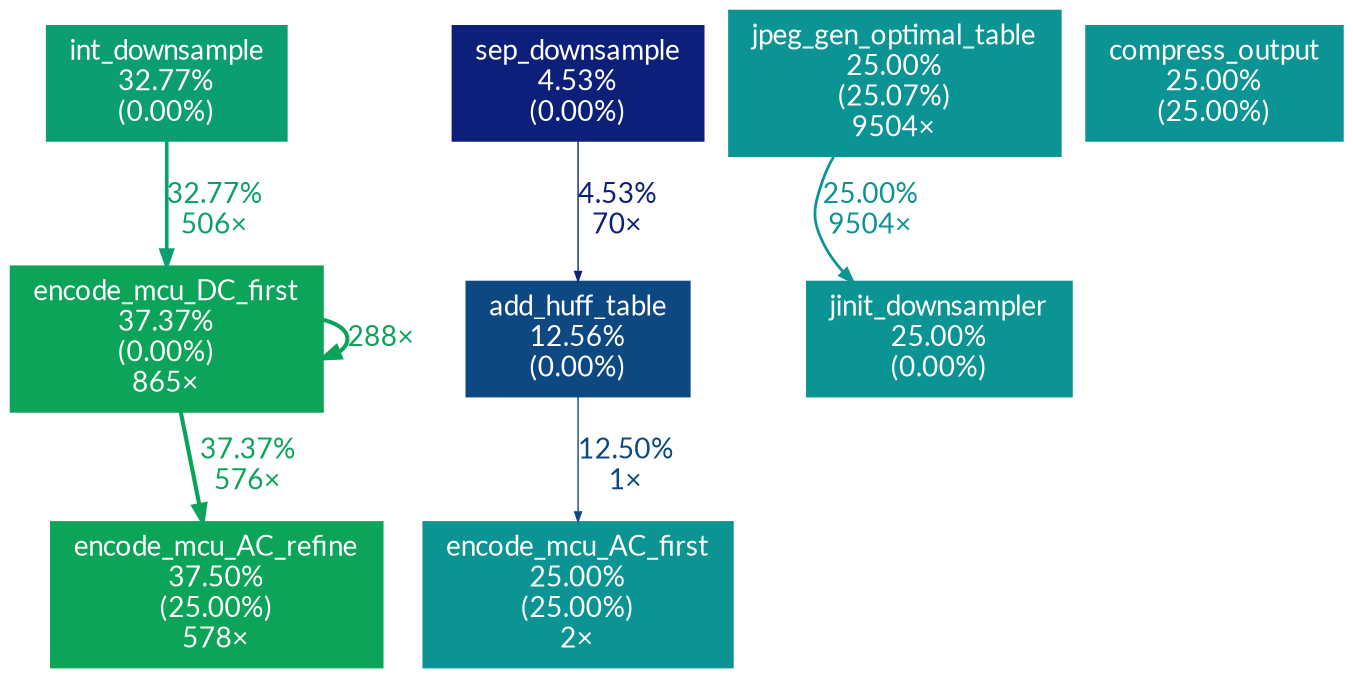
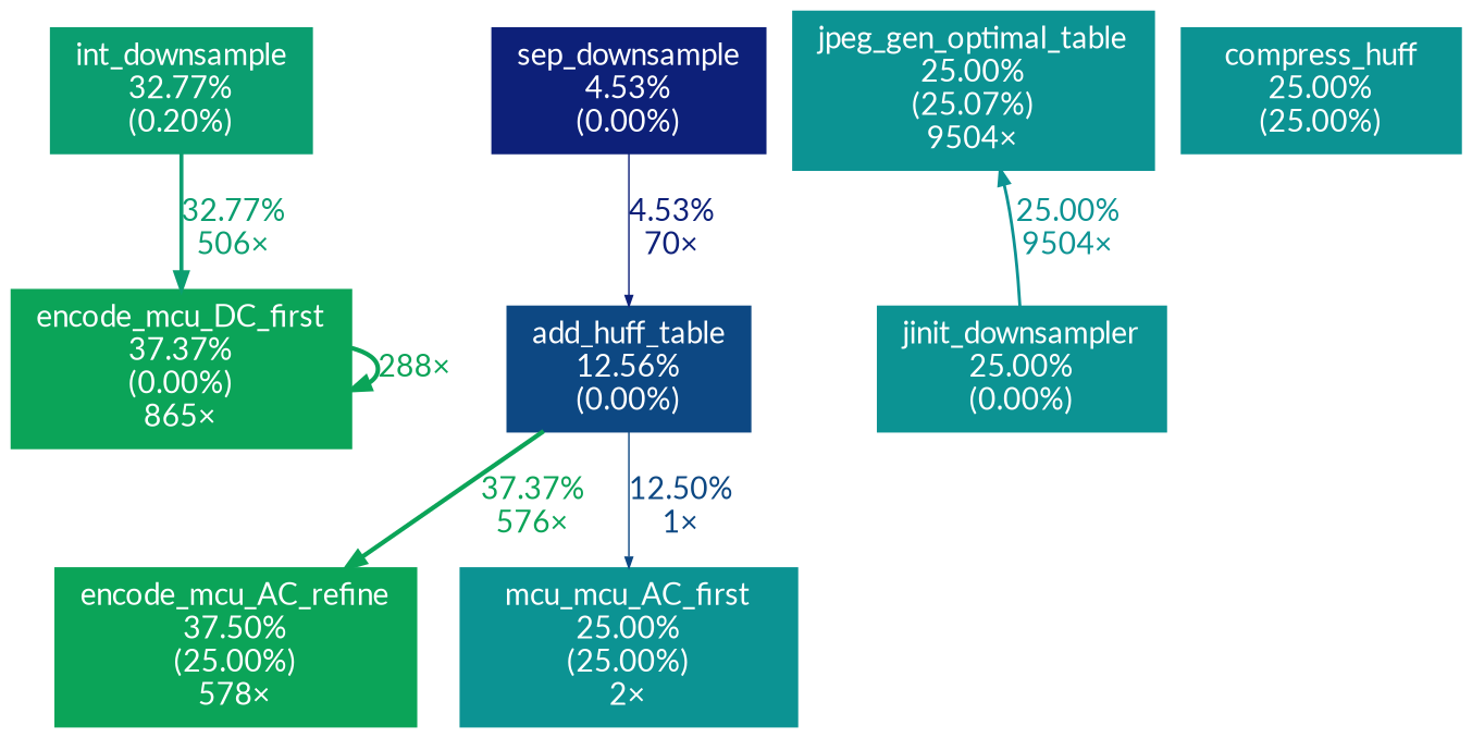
  digraph {
    fontname=Lato
    nodesep=0.125
    ranksep=0.25
    node [color="#0c9393" fontcolor="#ffffff" fontname=Lato fontsize=10.00 shape=box style=filled]
    edge [arrowsize=0.61 color="#0ba458" fontcolor="#0ba458" fontname=Lato fontsize=10.00 labeldistance=1.49 penwidth=1.49]
    n1 [color="#0ba458" height=0 label="encode_mcu_AC_refine\n37.50%\n(25.00%)\n578×" width=0]
-   n2 [height=0 label="encode_mcu_AC_first\n25.00%\n(25.00%)\n2×" width=0]
+   n2 [height=0 label="mcu_mcu_AC_first\n25.00%\n(25.00%)\n2×" width=0]
    n3 [color="#0ba458" height=0 label="encode_mcu_DC_first\n37.37%\n(0.00%)\n865×" width=0]
-   n4 [color="#0b9e70" height=0 label="int_downsample\n32.77%\n(0.00%)" width=0]
+   n4 [color="#0b9e70" height=0 label="int_downsample\n32.77%\n(0.20%)" width=0]
    n5 [height=0 label="jpeg_gen_optimal_table\n25.00%\n(25.07%)\n9504×" width=0]
-   n6 [height=0 label="compress_output\n25.00%\n(25.00%)" width=0]
+   n6 [height=0 label="compress_huff\n25.00%\n(25.00%)" width=0]
    n7 [height=0 label="jinit_downsampler\n25.00%\n(0.00%)" width=0]
    n8 [color="#0d4883" height=0 label="add_huff_table\n12.56%\n(0.00%)" width=0]
    n9 [color="#0d2079" height=0 label="sep_downsample\n4.53%\n(0.00%)" width=0]
-   n3 -> n1 [label="37.37%\n576×"]
+   n8 -> n1 [label="37.37%\n576×"]
    n3 -> n3 [label="288×"]
    n4 -> n3 [arrowsize=0.57 color="#0b9e70" fontcolor="#0b9e70" label="32.77%\n506×" labeldistance=1.31 penwidth=1.31]
-   n5 -> n7 [arrowsize=0.50 color="#0c9393" fontcolor="#0c9393" label="25.00%\n9504×" labeldistance=1.00 penwidth=1.00]
+   n7 -> n5 [arrowsize=0.50 color="#0c9393" fontcolor="#0c9393" label="25.00%\n9504×" labeldistance=1.00 penwidth=1.00]
    n8 -> n2 [arrowsize=0.35 color="#0d4883" fontcolor="#0d4883" label="12.50%\n1×" labeldistance=0.50 penwidth=0.50]
    n9 -> n8 [arrowsize=0.35 color="#0d2079" fontcolor="#0d2079" label="4.53%\n70×" labeldistance=0.50 penwidth=0.50]
  }
